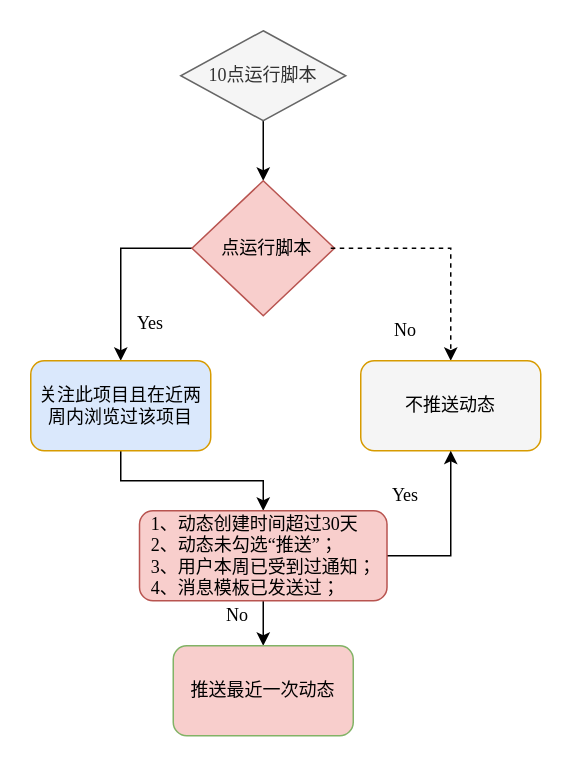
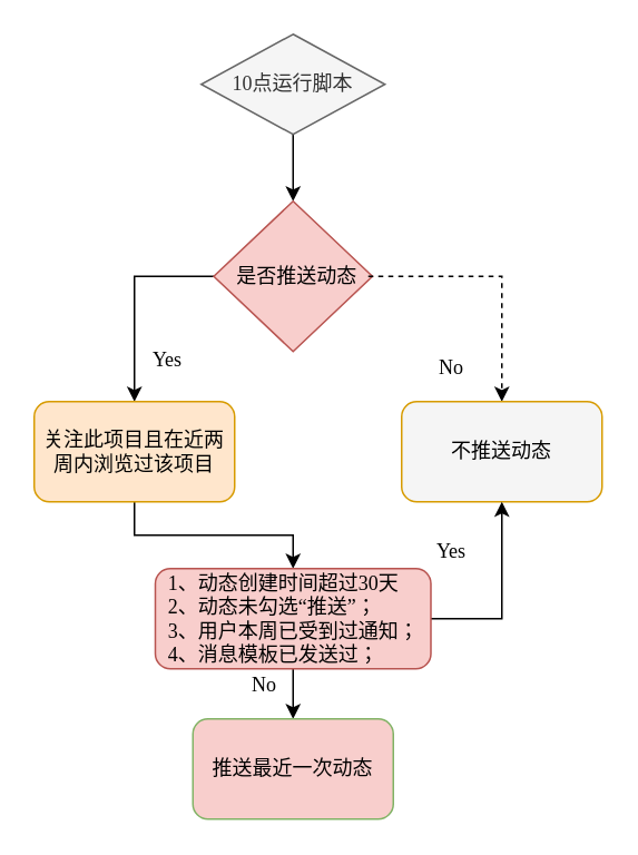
  <mxCell id="0" />
  <mxCell id="1" parent="0" />
  <mxCell id="2" style="edgeStyle=orthogonalEdgeStyle;rounded=0;orthogonalLoop=1;jettySize=auto;html=1;" edge="1" parent="1" source="3" target="5"><mxGeometry relative="1" as="geometry" /></mxCell>
  <mxCell id="3" value="10点运行脚本" style="rhombus;whiteSpace=wrap;html=1;comic=0;fontFamily=Comic Sans MS;fillColor=#f5f5f5;strokeColor=#666666;fontColor=#333333;" vertex="1" parent="1"><mxGeometry x="120" y="20" width="110" height="60" as="geometry" /></mxCell>
  <mxCell id="4" style="edgeStyle=orthogonalEdgeStyle;rounded=0;orthogonalLoop=1;jettySize=auto;html=1;exitX=0;exitY=0.5;exitDx=0;exitDy=0;" edge="1" parent="1" source="5" target="9"><mxGeometry relative="1" as="geometry" /></mxCell>
  <mxCell id="5" value="" style="rhombus;whiteSpace=wrap;html=1;comic=0;fillColor=#f8cecc;strokeColor=#b85450;" vertex="1" parent="1"><mxGeometry x="127.5" y="120" width="95" height="90" as="geometry" /></mxCell>
  <mxCell id="6" style="edgeStyle=orthogonalEdgeStyle;rounded=0;orthogonalLoop=1;jettySize=auto;html=1;exitX=1;exitY=0.5;exitDx=0;exitDy=0;entryX=0.5;entryY=0;entryDx=0;entryDy=0;dashed=1;" edge="1" parent="1" source="7" target="11"><mxGeometry relative="1" as="geometry" /></mxCell>
- <mxCell id="7" value="点运行脚本" style="text;html=1;strokeColor=none;fillColor=none;align=center;verticalAlign=middle;whiteSpace=wrap;rounded=0;comic=0;fontFamily=Comic Sans MS;" vertex="1" parent="1"><mxGeometry x="135" y="150" width="85" height="30" as="geometry" /></mxCell>
+ <mxCell id="7" value="是否推送动态" style="text;html=1;strokeColor=none;fillColor=none;align=center;verticalAlign=middle;whiteSpace=wrap;rounded=0;comic=0;fontFamily=Comic Sans MS;" vertex="1" parent="1"><mxGeometry x="135" y="150" width="85" height="30" as="geometry" /></mxCell>
  <mxCell id="8" style="edgeStyle=orthogonalEdgeStyle;rounded=0;orthogonalLoop=1;jettySize=auto;html=1;fontFamily=Comic Sans MS;" edge="1" parent="1" source="9" target="15"><mxGeometry relative="1" as="geometry" /></mxCell>
- <mxCell id="9" value="关注此项目且在近两周内浏览过该项目" style="rounded=1;whiteSpace=wrap;html=1;comic=0;fontFamily=Comic Sans MS;fillColor=#dae8fc;strokeColor=#d79b00;" vertex="1" parent="1"><mxGeometry x="20" y="240" width="120" height="60" as="geometry" /></mxCell>
+ <mxCell id="9" value="关注此项目且在近两周内浏览过该项目" style="rounded=1;whiteSpace=wrap;html=1;comic=0;fontFamily=Comic Sans MS;fillColor=#ffe6cc;strokeColor=#d79b00;" vertex="1" parent="1"><mxGeometry x="20" y="240" width="120" height="60" as="geometry" /></mxCell>
  <mxCell id="10" value="&lt;font face=&quot;Comic Sans MS&quot;&gt;Yes&lt;/font&gt;" style="text;html=1;strokeColor=none;fillColor=none;align=center;verticalAlign=middle;whiteSpace=wrap;rounded=0;comic=0;" vertex="1" parent="1"><mxGeometry x="80" y="205" width="40" height="20" as="geometry" /></mxCell>
  <mxCell id="11" value="不推送动态" style="rounded=1;whiteSpace=wrap;html=1;comic=0;fontFamily=Comic Sans MS;fillColor=#f5f5f5;strokeColor=#d79b00;" vertex="1" parent="1"><mxGeometry x="240" y="240" width="120" height="60" as="geometry" /></mxCell>
  <mxCell id="12" value="&lt;font face=&quot;Comic Sans MS&quot;&gt;No&lt;/font&gt;" style="text;html=1;strokeColor=none;fillColor=none;align=center;verticalAlign=middle;whiteSpace=wrap;rounded=0;comic=0;" vertex="1" parent="1"><mxGeometry x="250" y="210" width="40" height="20" as="geometry" /></mxCell>
  <mxCell id="13" style="edgeStyle=orthogonalEdgeStyle;rounded=0;orthogonalLoop=1;jettySize=auto;html=1;fontFamily=Comic Sans MS;entryX=0.5;entryY=1;entryDx=0;entryDy=0;" edge="1" parent="1" source="15" target="11"><mxGeometry relative="1" as="geometry"><mxPoint x="320" y="330" as="targetPoint" /><Array as="points"><mxPoint x="300" y="370" /></Array></mxGeometry></mxCell>
  <mxCell id="14" style="edgeStyle=orthogonalEdgeStyle;rounded=0;orthogonalLoop=1;jettySize=auto;html=1;exitX=0.5;exitY=1;exitDx=0;exitDy=0;fontFamily=Comic Sans MS;" edge="1" parent="1" source="15" target="18"><mxGeometry relative="1" as="geometry" /></mxCell>
  <mxCell id="15" value="&lt;div style=&quot;text-align: left&quot;&gt;&lt;span&gt;1、动态创建时间超过30天&lt;/span&gt;&lt;/div&gt;&lt;div style=&quot;text-align: left&quot;&gt;&lt;span&gt;2、动态未勾选“推送”；&lt;/span&gt;&lt;/div&gt;&lt;div style=&quot;text-align: left&quot;&gt;&lt;span&gt;3、用户本周已受到过通知；&lt;/span&gt;&lt;/div&gt;&lt;div style=&quot;text-align: left&quot;&gt;&lt;span&gt;4、消息模板已发送过；&lt;/span&gt;&lt;/div&gt;" style="rounded=1;whiteSpace=wrap;html=1;comic=0;fontFamily=Comic Sans MS;fillColor=#f8cecc;strokeColor=#b85450;" vertex="1" parent="1"><mxGeometry x="92.5" y="340" width="165" height="60" as="geometry" /></mxCell>
  <mxCell id="16" value="&lt;font face=&quot;Comic Sans MS&quot;&gt;Yes&lt;/font&gt;" style="text;html=1;strokeColor=none;fillColor=none;align=center;verticalAlign=middle;whiteSpace=wrap;rounded=0;comic=0;" vertex="1" parent="1"><mxGeometry x="250" y="320" width="40" height="20" as="geometry" /></mxCell>
  <mxCell id="17" value="&lt;font face=&quot;Comic Sans MS&quot;&gt;No&lt;/font&gt;" style="text;html=1;strokeColor=none;fillColor=none;align=center;verticalAlign=middle;whiteSpace=wrap;rounded=0;comic=0;" vertex="1" parent="1"><mxGeometry x="137.5" y="400" width="40" height="20" as="geometry" /></mxCell>
  <mxCell id="18" value="推送最近一次动态" style="rounded=1;whiteSpace=wrap;html=1;comic=0;fontFamily=Comic Sans MS;fillColor=#f8cecc;strokeColor=#82b366;" vertex="1" parent="1"><mxGeometry x="115" y="430" width="120" height="60" as="geometry" /></mxCell>
